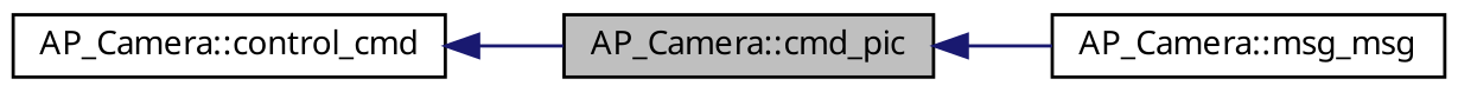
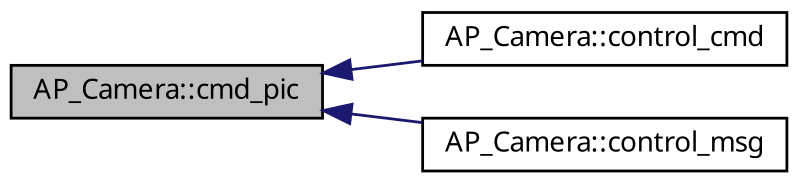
  digraph {
    fontname="Noto Sans"
    rankdir=LR
    node [color=black fillcolor=white fontname="Noto Sans" fontsize=10 shape=record style=filled]
    edge [color=midnightblue dir=back fontname="Noto Sans" fontsize=10 labelfontname=Helvetica labelfontsize=10 style=solid]
    n1 [fillcolor=grey75 fontcolor=black height=0.2 label="AP_Camera::cmd_pic" width=0.4]
    n2 [height=0.2 label="AP_Camera::control_cmd" width=0.4]
-   n3 [height=0.2 label="AP_Camera::msg_msg" width=0.4]
-   n2 -> n1
+   n3 [height=0.2 label="AP_Camera::control_msg" width=0.4]
+   n1 -> n2
    n1 -> n3
  }
